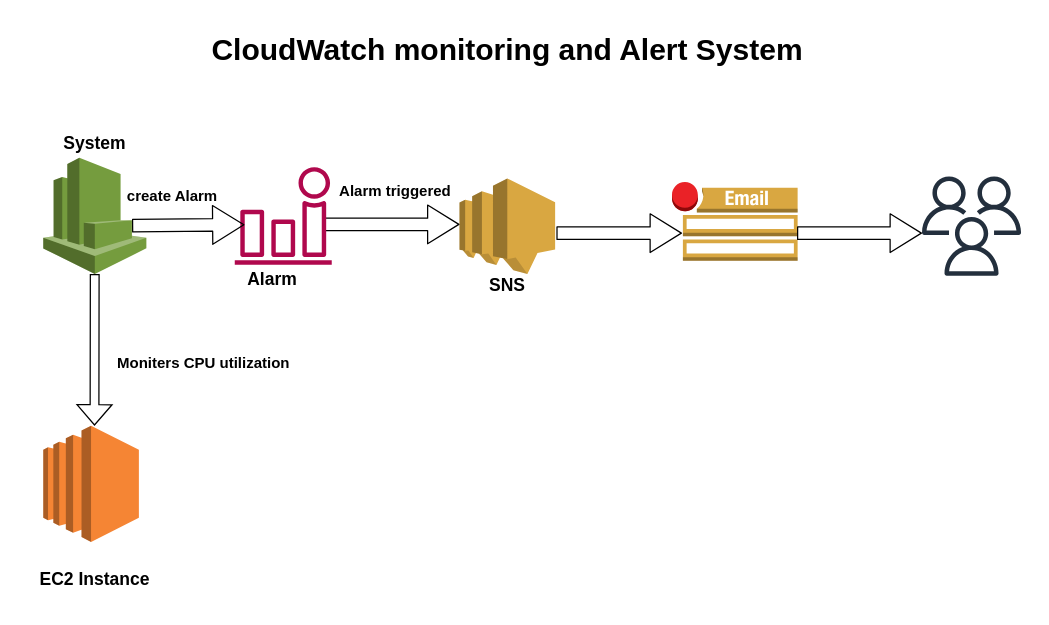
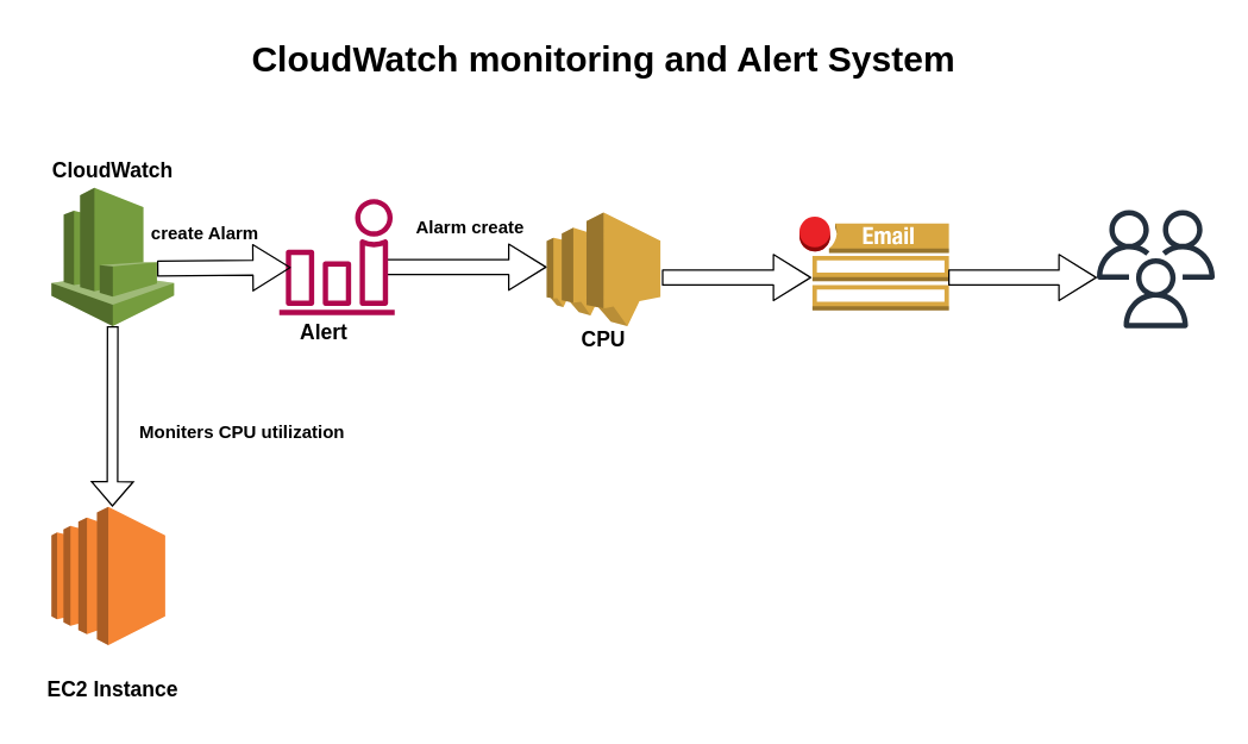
  <mxCell id="0" />
  <mxCell id="1" parent="0" />
  <mxCell id="2" value="" style="outlineConnect=0;dashed=0;verticalLabelPosition=bottom;verticalAlign=top;align=center;html=1;shape=mxgraph.aws3.ec2;fillColor=#F58534;gradientColor=none;" parent="1" vertex="1"><mxGeometry x="34" y="340" width="76.5" height="93" as="geometry" /></mxCell>
  <mxCell id="3" value="" style="outlineConnect=0;dashed=0;verticalLabelPosition=bottom;verticalAlign=top;align=center;html=1;shape=mxgraph.aws3.sns;fillColor=#D9A741;gradientColor=none;" parent="1" vertex="1"><mxGeometry x="367" y="142.25" width="76.5" height="76.5" as="geometry" /></mxCell>
  <mxCell id="4" value="" style="outlineConnect=0;dashed=0;verticalLabelPosition=bottom;verticalAlign=top;align=center;html=1;shape=mxgraph.aws3.email_notification;fillColor=#D9A741;gradientColor=none;" parent="1" vertex="1"><mxGeometry x="537" y="145" width="100.5" height="63" as="geometry" /></mxCell>
  <mxCell id="5" value="" style="outlineConnect=0;dashed=0;verticalLabelPosition=bottom;verticalAlign=top;align=center;html=1;shape=mxgraph.aws3.cloudwatch;fillColor=#759C3E;gradientColor=none;" parent="1" vertex="1"><mxGeometry x="34" y="125.75" width="82.5" height="93" as="geometry" /></mxCell>
  <mxCell id="6" value="&lt;b&gt;&lt;font style=&quot;font-size: 14px;&quot;&gt;EC2 Instance&lt;/font&gt;&lt;/b&gt;" style="text;html=1;align=center;verticalAlign=middle;resizable=0;points=[];autosize=1;strokeColor=none;fillColor=none;" parent="1" vertex="1"><mxGeometry x="20.25" y="448" width="110" height="30" as="geometry" /></mxCell>
- <mxCell id="7" value="&lt;font style=&quot;font-size: 14px;&quot;&gt;&lt;b&gt;System&lt;/b&gt;&lt;/font&gt;" style="text;html=1;align=center;verticalAlign=middle;resizable=0;points=[];autosize=1;strokeColor=none;fillColor=none;" parent="1" vertex="1"><mxGeometry x="25.25" y="98.5" width="100" height="30" as="geometry" /></mxCell>
- <mxCell id="8" value="&lt;b&gt;&lt;font style=&quot;font-size: 14px;&quot;&gt;SNS&lt;/font&gt;&lt;/b&gt;" style="text;html=1;align=center;verticalAlign=middle;resizable=0;points=[];autosize=1;strokeColor=none;fillColor=none;" parent="1" vertex="1"><mxGeometry x="380.25" y="213.25" width="50" height="30" as="geometry" /></mxCell>
+ <mxCell id="7" value="&lt;font style=&quot;font-size: 14px;&quot;&gt;&lt;b&gt;CloudWatch&lt;/b&gt;&lt;/font&gt;" style="text;html=1;align=center;verticalAlign=middle;resizable=0;points=[];autosize=1;strokeColor=none;fillColor=none;" parent="1" vertex="1"><mxGeometry x="25.25" y="98.5" width="100" height="30" as="geometry" /></mxCell>
+ <mxCell id="8" value="&lt;b&gt;&lt;font style=&quot;font-size: 14px;&quot;&gt;CPU&lt;/font&gt;&lt;/b&gt;" style="text;html=1;align=center;verticalAlign=middle;resizable=0;points=[];autosize=1;strokeColor=none;fillColor=none;" parent="1" vertex="1"><mxGeometry x="380.25" y="213.25" width="50" height="30" as="geometry" /></mxCell>
  <mxCell id="9" value="" style="edgeStyle=none;orthogonalLoop=1;jettySize=auto;html=1;shape=flexArrow;rounded=1;startSize=8;endSize=8;" parent="1" edge="1"><mxGeometry width="100" relative="1" as="geometry"><mxPoint x="257" y="179" as="sourcePoint" /><mxPoint x="367" y="179" as="targetPoint" /><Array as="points" /></mxGeometry></mxCell>
  <mxCell id="10" value="" style="edgeStyle=none;orthogonalLoop=1;jettySize=auto;html=1;shape=flexArrow;rounded=1;startSize=8;endSize=8;" parent="1" edge="1"><mxGeometry width="100" relative="1" as="geometry"><mxPoint x="444.5" y="186" as="sourcePoint" /><mxPoint x="545" y="186" as="targetPoint" /><Array as="points" /></mxGeometry></mxCell>
  <mxCell id="11" value="" style="edgeStyle=none;orthogonalLoop=1;jettySize=auto;html=1;shape=flexArrow;rounded=1;startSize=8;endSize=8;" parent="1" edge="1"><mxGeometry width="100" relative="1" as="geometry"><mxPoint x="637" y="186" as="sourcePoint" /><mxPoint x="737" y="186" as="targetPoint" /><Array as="points" /></mxGeometry></mxCell>
  <mxCell id="12" value="" style="shape=flexArrow;endArrow=classic;html=1;rounded=0;width=7;endSize=5.07;" parent="1" source="5" edge="1"><mxGeometry width="50" height="50" relative="1" as="geometry"><mxPoint x="275" y="240" as="sourcePoint" /><mxPoint x="75" y="340" as="targetPoint" /></mxGeometry></mxCell>
  <mxCell id="13" value="" style="sketch=0;outlineConnect=0;fontColor=#232F3E;gradientColor=none;fillColor=#232F3D;strokeColor=none;dashed=0;verticalLabelPosition=bottom;verticalAlign=top;align=center;html=1;fontSize=12;fontStyle=0;aspect=fixed;pointerEvents=1;shape=mxgraph.aws4.users;" parent="1" vertex="1"><mxGeometry x="737" y="140.75" width="79.25" height="79.25" as="geometry" /></mxCell>
  <mxCell id="14" value="" style="sketch=0;outlineConnect=0;fontColor=#232F3E;gradientColor=none;fillColor=#B0084D;strokeColor=none;dashed=0;verticalLabelPosition=bottom;verticalAlign=top;align=center;html=1;fontSize=12;fontStyle=0;aspect=fixed;pointerEvents=1;shape=mxgraph.aws4.alarm;" parent="1" vertex="1"><mxGeometry x="187" y="133.25" width="78" height="78" as="geometry" /></mxCell>
  <mxCell id="15" value="" style="edgeStyle=none;orthogonalLoop=1;jettySize=auto;html=1;shape=flexArrow;rounded=1;startSize=8;endSize=8;" parent="1" edge="1"><mxGeometry width="100" relative="1" as="geometry"><mxPoint x="105" y="180" as="sourcePoint" /><mxPoint x="195" y="179.25" as="targetPoint" /><Array as="points" /></mxGeometry></mxCell>
- <mxCell id="16" value="&lt;b&gt;&lt;font style=&quot;font-size: 14px;&quot;&gt;Alarm&lt;/font&gt;&lt;/b&gt;" style="text;html=1;align=center;verticalAlign=middle;resizable=0;points=[];autosize=1;strokeColor=none;fillColor=none;" parent="1" vertex="1"><mxGeometry x="187" y="208" width="60" height="30" as="geometry" /></mxCell>
+ <mxCell id="16" value="&lt;b&gt;&lt;font style=&quot;font-size: 14px;&quot;&gt;Alert&lt;/font&gt;&lt;/b&gt;" style="text;html=1;align=center;verticalAlign=middle;resizable=0;points=[];autosize=1;strokeColor=none;fillColor=none;" parent="1" vertex="1"><mxGeometry x="187" y="208" width="60" height="30" as="geometry" /></mxCell>
  <mxCell id="17" value="&lt;b&gt;create Alarm&lt;/b&gt;" style="text;html=1;align=center;verticalAlign=middle;resizable=0;points=[];autosize=1;strokeColor=none;fillColor=none;" parent="1" vertex="1"><mxGeometry x="87" y="142.25" width="100" height="30" as="geometry" /></mxCell>
- <mxCell id="18" value="&lt;b&gt;Alarm triggered&amp;nbsp;&lt;/b&gt;" style="text;html=1;align=center;verticalAlign=middle;resizable=0;points=[];autosize=1;strokeColor=none;fillColor=none;" parent="1" vertex="1"><mxGeometry x="257" y="138" width="120" height="30" as="geometry" /></mxCell>
+ <mxCell id="18" value="&lt;b&gt;Alarm create&amp;nbsp;&lt;/b&gt;" style="text;html=1;align=center;verticalAlign=middle;resizable=0;points=[];autosize=1;strokeColor=none;fillColor=none;" parent="1" vertex="1"><mxGeometry x="257" y="138" width="120" height="30" as="geometry" /></mxCell>
  <mxCell id="19" value="&lt;b&gt;Moniters CPU utilization&lt;/b&gt;" style="text;html=1;align=center;verticalAlign=middle;resizable=0;points=[];autosize=1;strokeColor=none;fillColor=none;" parent="1" vertex="1"><mxGeometry x="82" y="275" width="160" height="30" as="geometry" /></mxCell>
  <mxCell id="20" value="&lt;b&gt;&lt;font style=&quot;font-size: 24px;&quot;&gt;CloudWatch monitoring and Alert System&lt;/font&gt;&lt;/b&gt;" style="text;html=1;align=center;verticalAlign=middle;resizable=0;points=[];autosize=1;strokeColor=none;fillColor=none;" vertex="1" parent="1"><mxGeometry x="150.25" y="20" width="510" height="40" as="geometry" /></mxCell>
